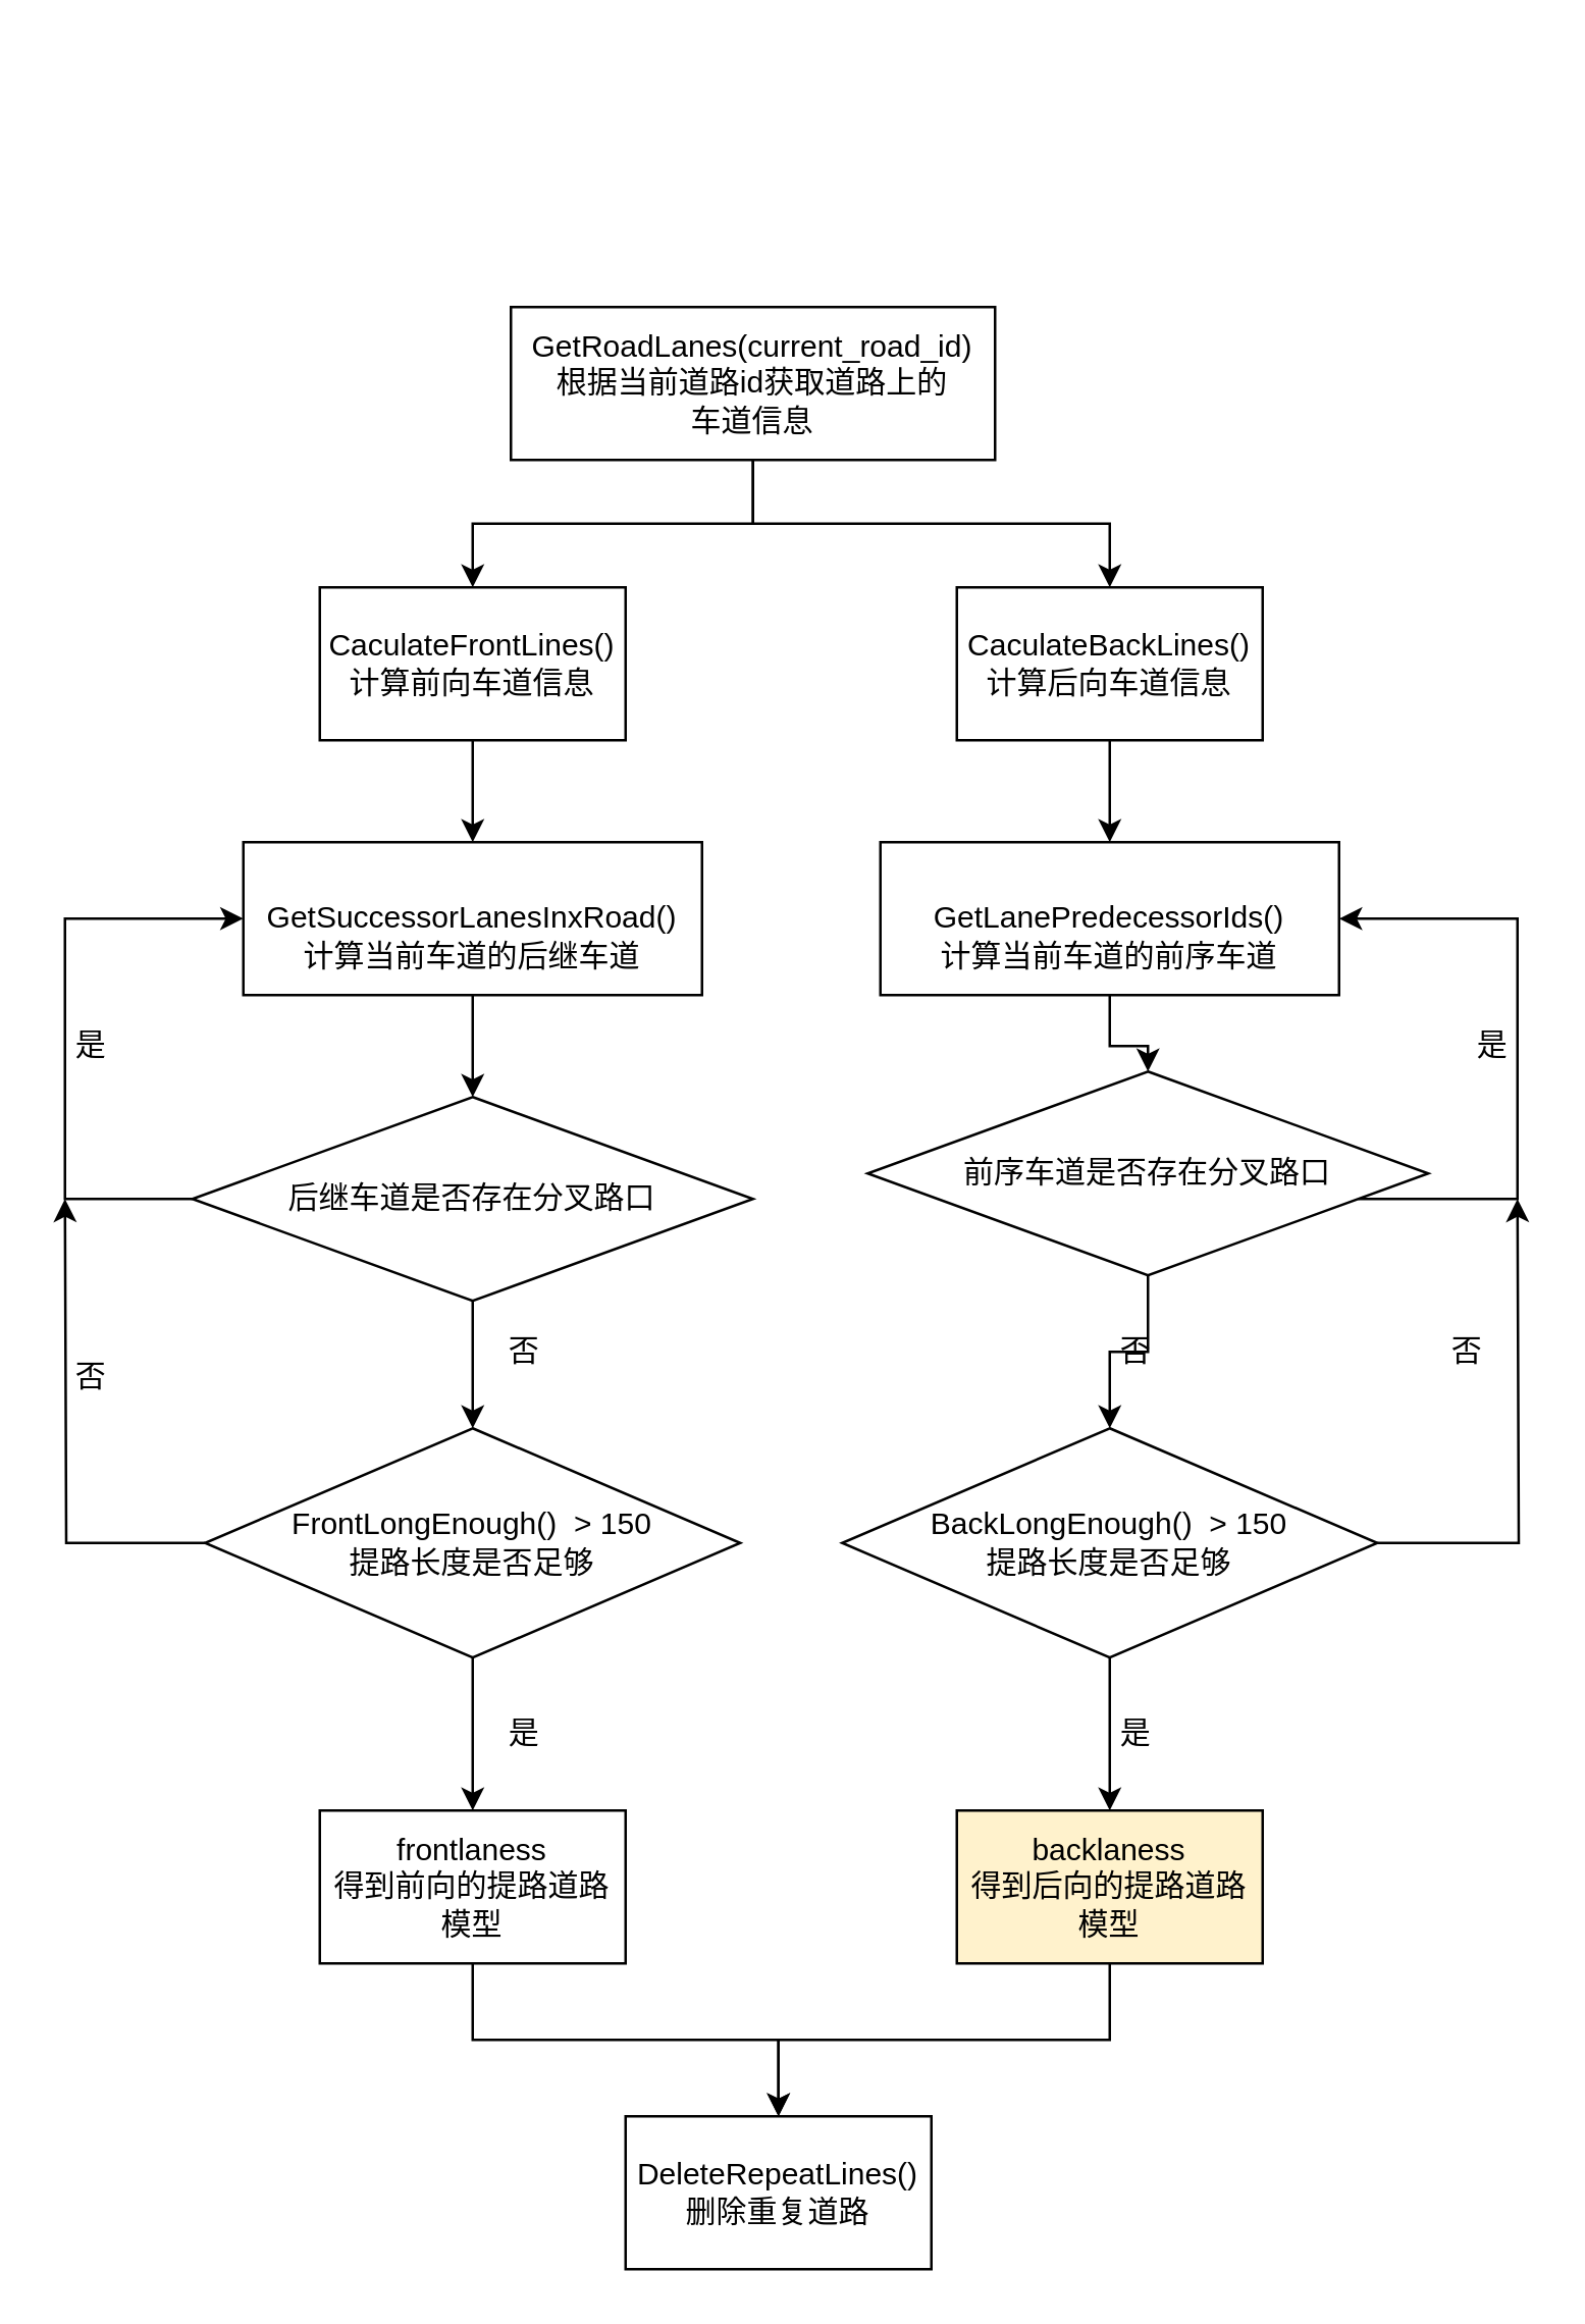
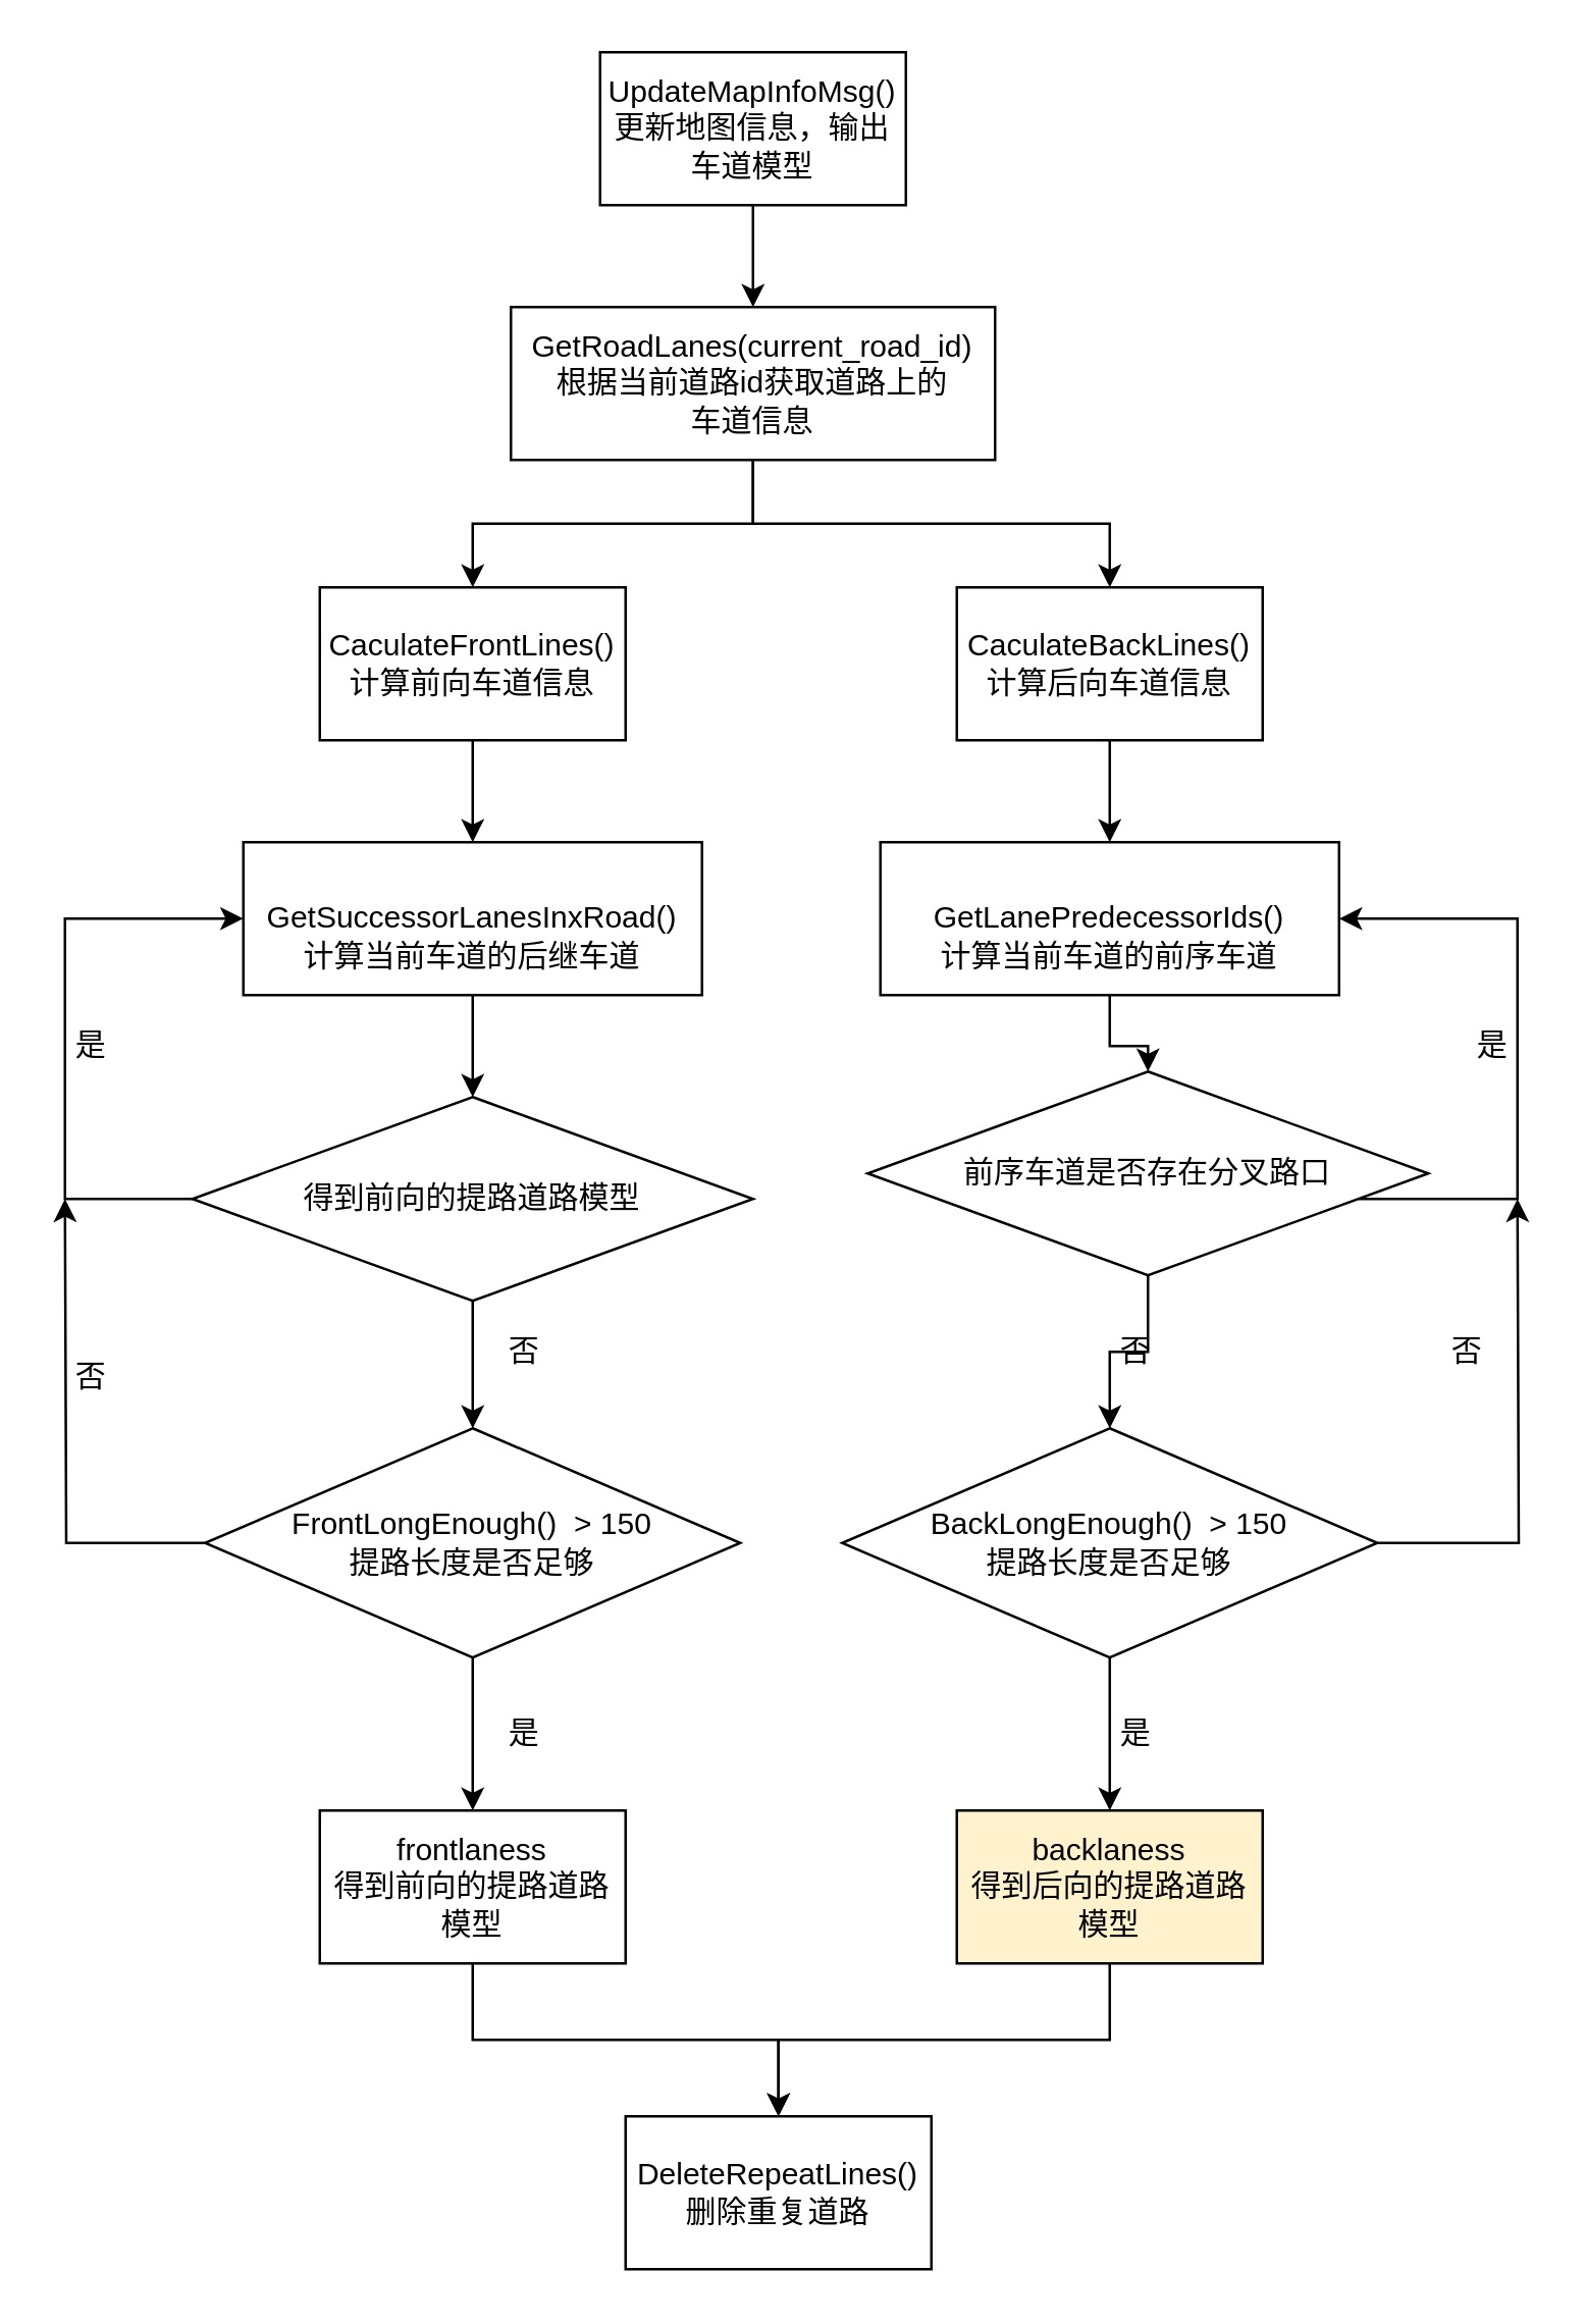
  <mxCell id="0" />
  <mxCell id="1" parent="0" />
+ <mxCell id="2" value="" style="edgeStyle=orthogonalEdgeStyle;rounded=0;orthogonalLoop=1;jettySize=auto;html=1;" edge="1" parent="1" source="3" target="6"><mxGeometry relative="1" as="geometry" /></mxCell>
+ <mxCell id="3" value="&lt;div&gt;UpdateMapInfoMsg()&lt;/div&gt;&lt;div&gt;更新地图信息，输出车道模型&lt;br&gt;&lt;/div&gt;" style="rounded=0;whiteSpace=wrap;html=1;" vertex="1" parent="1"><mxGeometry x="235" y="20" width="120" height="60" as="geometry" /></mxCell>
  <mxCell id="4" value="" style="edgeStyle=orthogonalEdgeStyle;rounded=0;orthogonalLoop=1;jettySize=auto;html=1;" edge="1" parent="1" source="6" target="8"><mxGeometry relative="1" as="geometry" /></mxCell>
  <mxCell id="5" style="edgeStyle=orthogonalEdgeStyle;rounded=0;orthogonalLoop=1;jettySize=auto;html=1;entryX=0.5;entryY=0;entryDx=0;entryDy=0;" edge="1" parent="1" source="6" target="10"><mxGeometry relative="1" as="geometry" /></mxCell>
  <mxCell id="6" value="&lt;div&gt;GetRoadLanes(current_road_id)&lt;/div&gt;&lt;div&gt;根据当前道路id获取道路上的&lt;/div&gt;&lt;div&gt;车道信息&lt;br&gt;&lt;/div&gt;" style="whiteSpace=wrap;html=1;rounded=0;" vertex="1" parent="1"><mxGeometry x="200" y="120" width="190" height="60" as="geometry" /></mxCell>
  <mxCell id="7" value="" style="edgeStyle=orthogonalEdgeStyle;rounded=0;orthogonalLoop=1;jettySize=auto;html=1;" edge="1" parent="1" source="8" target="12"><mxGeometry relative="1" as="geometry" /></mxCell>
  <mxCell id="8" value="&lt;div&gt;CaculateFrontLines()&lt;/div&gt;&lt;div&gt;计算前向车道信息&lt;br&gt;&lt;/div&gt;" style="whiteSpace=wrap;html=1;rounded=0;" vertex="1" parent="1"><mxGeometry x="125" y="230" width="120" height="60" as="geometry" /></mxCell>
  <mxCell id="9" value="" style="edgeStyle=orthogonalEdgeStyle;rounded=0;orthogonalLoop=1;jettySize=auto;html=1;" edge="1" parent="1" source="10" target="26"><mxGeometry relative="1" as="geometry" /></mxCell>
  <mxCell id="10" value="&lt;div&gt;CaculateBackLines()&lt;/div&gt;&lt;div&gt;计算后向车道信息&lt;br&gt;&lt;/div&gt;" style="whiteSpace=wrap;html=1;rounded=0;" vertex="1" parent="1"><mxGeometry x="375" y="230" width="120" height="60" as="geometry" /></mxCell>
  <mxCell id="11" value="" style="edgeStyle=orthogonalEdgeStyle;rounded=0;orthogonalLoop=1;jettySize=auto;html=1;" edge="1" parent="1" source="12" target="15"><mxGeometry relative="1" as="geometry" /></mxCell>
  <mxCell id="12" value="&lt;div&gt;&lt;br&gt;&lt;/div&gt;&lt;div&gt;GetSuccessorLanesInxRoad()&lt;/div&gt;&lt;div&gt;计算当前车道的后继车道&lt;br&gt;&lt;/div&gt;" style="whiteSpace=wrap;html=1;rounded=0;" vertex="1" parent="1"><mxGeometry x="95" y="330" width="180" height="60" as="geometry" /></mxCell>
  <mxCell id="13" style="edgeStyle=orthogonalEdgeStyle;rounded=0;orthogonalLoop=1;jettySize=auto;html=1;entryX=0;entryY=0.5;entryDx=0;entryDy=0;" edge="1" parent="1" source="15" target="12"><mxGeometry relative="1" as="geometry"><Array as="points"><mxPoint x="25" y="470" /><mxPoint x="25" y="360" /></Array></mxGeometry></mxCell>
  <mxCell id="14" value="" style="edgeStyle=orthogonalEdgeStyle;rounded=0;orthogonalLoop=1;jettySize=auto;html=1;" edge="1" parent="1" source="15"><mxGeometry relative="1" as="geometry"><mxPoint x="185" y="560" as="targetPoint" /></mxGeometry></mxCell>
- <mxCell id="15" value="后继车道是否存在分叉路口" style="rhombus;whiteSpace=wrap;html=1;rounded=0;" vertex="1" parent="1"><mxGeometry x="75" y="430" width="220" height="80" as="geometry" /></mxCell>
+ <mxCell id="15" value="得到前向的提路道路模型" style="rhombus;whiteSpace=wrap;html=1;rounded=0;" vertex="1" parent="1"><mxGeometry x="75" y="430" width="220" height="80" as="geometry" /></mxCell>
  <mxCell id="16" value="是" style="text;html=1;align=center;verticalAlign=middle;resizable=0;points=[];autosize=1;strokeColor=none;fillColor=none;" vertex="1" parent="1"><mxGeometry x="20" y="400" width="30" height="20" as="geometry" /></mxCell>
  <mxCell id="17" value="否" style="text;html=1;align=center;verticalAlign=middle;resizable=0;points=[];autosize=1;strokeColor=none;fillColor=none;" vertex="1" parent="1"><mxGeometry x="190" y="520" width="30" height="20" as="geometry" /></mxCell>
  <mxCell id="18" value="" style="edgeStyle=orthogonalEdgeStyle;rounded=0;orthogonalLoop=1;jettySize=auto;html=1;" edge="1" parent="1" source="20" target="22"><mxGeometry relative="1" as="geometry" /></mxCell>
  <mxCell id="19" style="edgeStyle=orthogonalEdgeStyle;rounded=0;orthogonalLoop=1;jettySize=auto;html=1;" edge="1" parent="1" source="20"><mxGeometry relative="1" as="geometry"><mxPoint x="25" y="470" as="targetPoint" /></mxGeometry></mxCell>
  <mxCell id="20" value="&lt;div&gt;FrontLongEnough()&amp;nbsp; &amp;gt; 150&lt;/div&gt;&lt;div&gt;提路长度是否足够&lt;br&gt;&lt;/div&gt;" style="rhombus;whiteSpace=wrap;html=1;" vertex="1" parent="1"><mxGeometry x="80" y="560" width="210" height="90" as="geometry" /></mxCell>
  <mxCell id="21" style="edgeStyle=orthogonalEdgeStyle;rounded=0;orthogonalLoop=1;jettySize=auto;html=1;" edge="1" parent="1" source="22" target="39"><mxGeometry relative="1" as="geometry" /></mxCell>
  <mxCell id="22" value="&lt;div&gt;frontlaness&lt;/div&gt;&lt;div&gt;得到前向的提路道路模型&lt;br&gt;&lt;/div&gt;" style="whiteSpace=wrap;html=1;" vertex="1" parent="1"><mxGeometry x="125" y="710" width="120" height="60" as="geometry" /></mxCell>
  <mxCell id="23" value="是" style="text;html=1;align=center;verticalAlign=middle;resizable=0;points=[];autosize=1;strokeColor=none;fillColor=none;" vertex="1" parent="1"><mxGeometry x="190" y="670" width="30" height="20" as="geometry" /></mxCell>
  <mxCell id="24" value="否" style="text;html=1;align=center;verticalAlign=middle;resizable=0;points=[];autosize=1;strokeColor=none;fillColor=none;" vertex="1" parent="1"><mxGeometry x="20" y="530" width="30" height="20" as="geometry" /></mxCell>
  <mxCell id="25" value="" style="edgeStyle=orthogonalEdgeStyle;rounded=0;orthogonalLoop=1;jettySize=auto;html=1;" edge="1" parent="1" source="26" target="29"><mxGeometry relative="1" as="geometry" /></mxCell>
  <mxCell id="26" value="&lt;div&gt;&lt;br&gt;&lt;/div&gt;&lt;div&gt;GetLanePredecessorIds()&lt;/div&gt;&lt;div&gt;计算当前车道的前序车道&lt;br&gt;&lt;/div&gt;" style="whiteSpace=wrap;html=1;rounded=0;" vertex="1" parent="1"><mxGeometry x="345" y="330" width="180" height="60" as="geometry" /></mxCell>
  <mxCell id="27" value="" style="edgeStyle=orthogonalEdgeStyle;rounded=0;orthogonalLoop=1;jettySize=auto;html=1;" edge="1" parent="1" source="29" target="32"><mxGeometry relative="1" as="geometry" /></mxCell>
  <mxCell id="28" style="edgeStyle=orthogonalEdgeStyle;rounded=0;orthogonalLoop=1;jettySize=auto;html=1;entryX=1;entryY=0.5;entryDx=0;entryDy=0;" edge="1" parent="1" source="29" target="26"><mxGeometry relative="1" as="geometry"><Array as="points"><mxPoint x="595" y="470" /><mxPoint x="595" y="360" /></Array></mxGeometry></mxCell>
  <mxCell id="29" value="前序车道是否存在分叉路口" style="rhombus;whiteSpace=wrap;html=1;rounded=0;" vertex="1" parent="1"><mxGeometry x="340" y="420" width="220" height="80" as="geometry" /></mxCell>
  <mxCell id="30" value="" style="edgeStyle=orthogonalEdgeStyle;rounded=0;orthogonalLoop=1;jettySize=auto;html=1;" edge="1" parent="1" source="32" target="34"><mxGeometry relative="1" as="geometry" /></mxCell>
  <mxCell id="31" style="edgeStyle=orthogonalEdgeStyle;rounded=0;orthogonalLoop=1;jettySize=auto;html=1;" edge="1" parent="1" source="32"><mxGeometry relative="1" as="geometry"><mxPoint x="595" y="470" as="targetPoint" /></mxGeometry></mxCell>
  <mxCell id="32" value="&lt;div&gt;BackLongEnough()&amp;nbsp; &amp;gt; 150&lt;/div&gt;&lt;div&gt;提路长度是否足够&lt;br&gt;&lt;/div&gt;" style="rhombus;whiteSpace=wrap;html=1;" vertex="1" parent="1"><mxGeometry x="330" y="560" width="210" height="90" as="geometry" /></mxCell>
  <mxCell id="33" style="edgeStyle=orthogonalEdgeStyle;rounded=0;orthogonalLoop=1;jettySize=auto;html=1;entryX=0.5;entryY=0;entryDx=0;entryDy=0;" edge="1" parent="1" source="34" target="39"><mxGeometry relative="1" as="geometry"><Array as="points"><mxPoint x="435" y="800" /><mxPoint x="305" y="800" /></Array></mxGeometry></mxCell>
  <mxCell id="34" value="&lt;div&gt;backlaness&lt;/div&gt;&lt;div&gt;得到后向的提路道路模型&lt;br&gt;&lt;/div&gt;" style="whiteSpace=wrap;html=1;fillColor=#fff2cc;" vertex="1" parent="1"><mxGeometry x="375" y="710" width="120" height="60" as="geometry" /></mxCell>
  <mxCell id="35" value="是" style="text;html=1;align=center;verticalAlign=middle;resizable=0;points=[];autosize=1;strokeColor=none;fillColor=none;" vertex="1" parent="1"><mxGeometry x="430" y="670" width="30" height="20" as="geometry" /></mxCell>
  <mxCell id="36" value="否" style="text;html=1;align=center;verticalAlign=middle;resizable=0;points=[];autosize=1;strokeColor=none;fillColor=none;" vertex="1" parent="1"><mxGeometry x="430" y="520" width="30" height="20" as="geometry" /></mxCell>
  <mxCell id="37" value="是" style="text;html=1;align=center;verticalAlign=middle;resizable=0;points=[];autosize=1;strokeColor=none;fillColor=none;" vertex="1" parent="1"><mxGeometry x="570" y="400" width="30" height="20" as="geometry" /></mxCell>
  <mxCell id="38" value="否" style="text;html=1;align=center;verticalAlign=middle;resizable=0;points=[];autosize=1;strokeColor=none;fillColor=none;" vertex="1" parent="1"><mxGeometry x="560" y="520" width="30" height="20" as="geometry" /></mxCell>
  <mxCell id="39" value="&lt;div&gt;DeleteRepeatLines()&lt;/div&gt;&lt;div&gt;删除重复道路&lt;br&gt;&lt;/div&gt;" style="rounded=0;whiteSpace=wrap;html=1;" vertex="1" parent="1"><mxGeometry x="245" y="830" width="120" height="60" as="geometry" /></mxCell>
